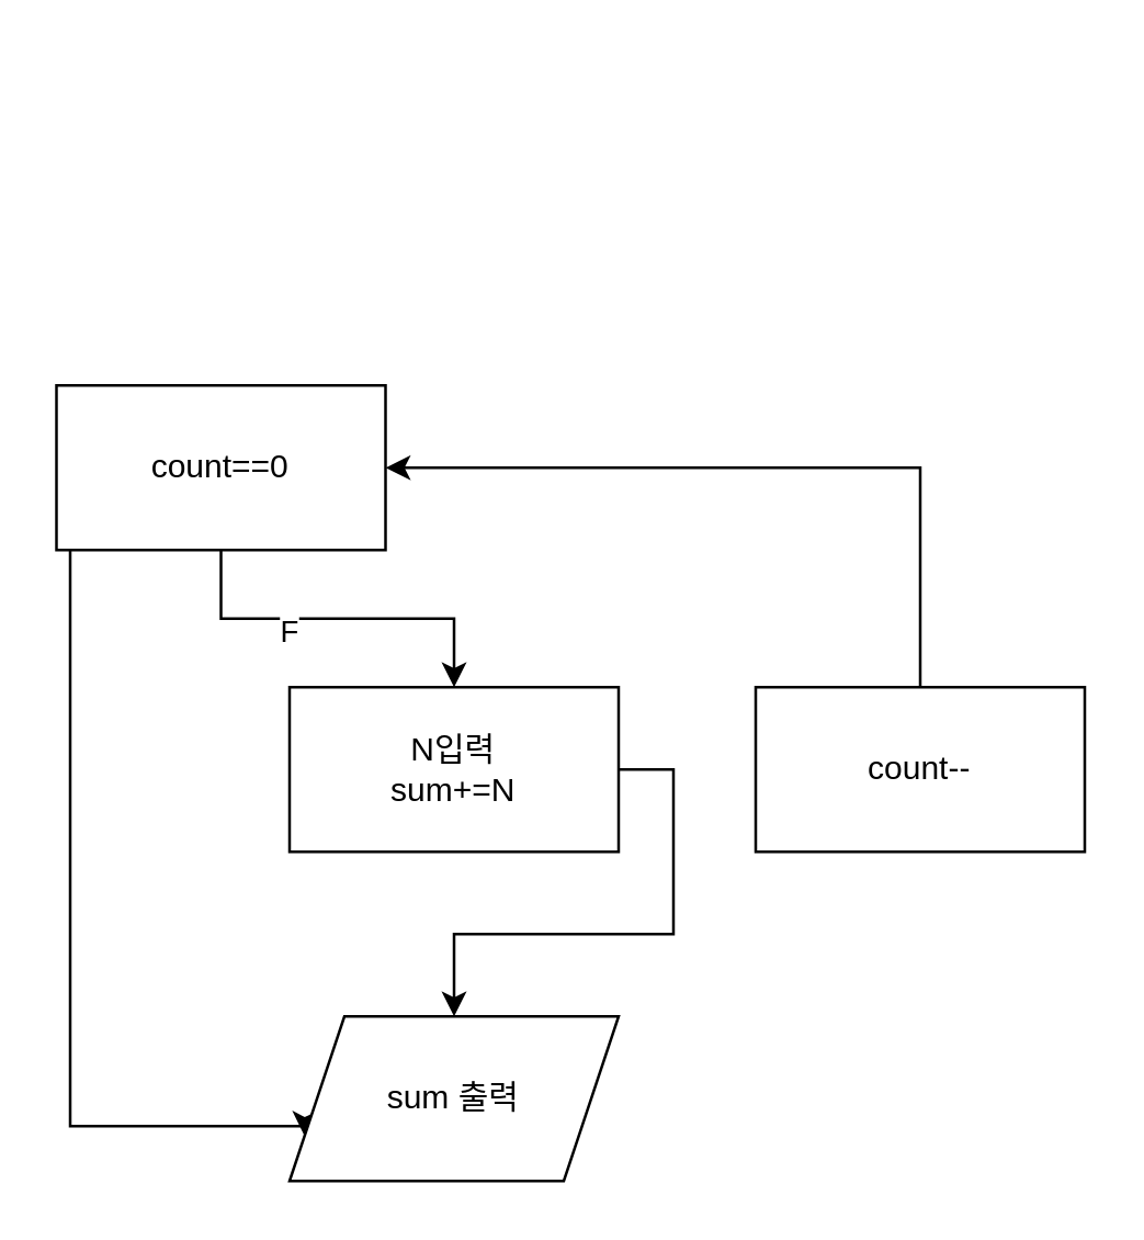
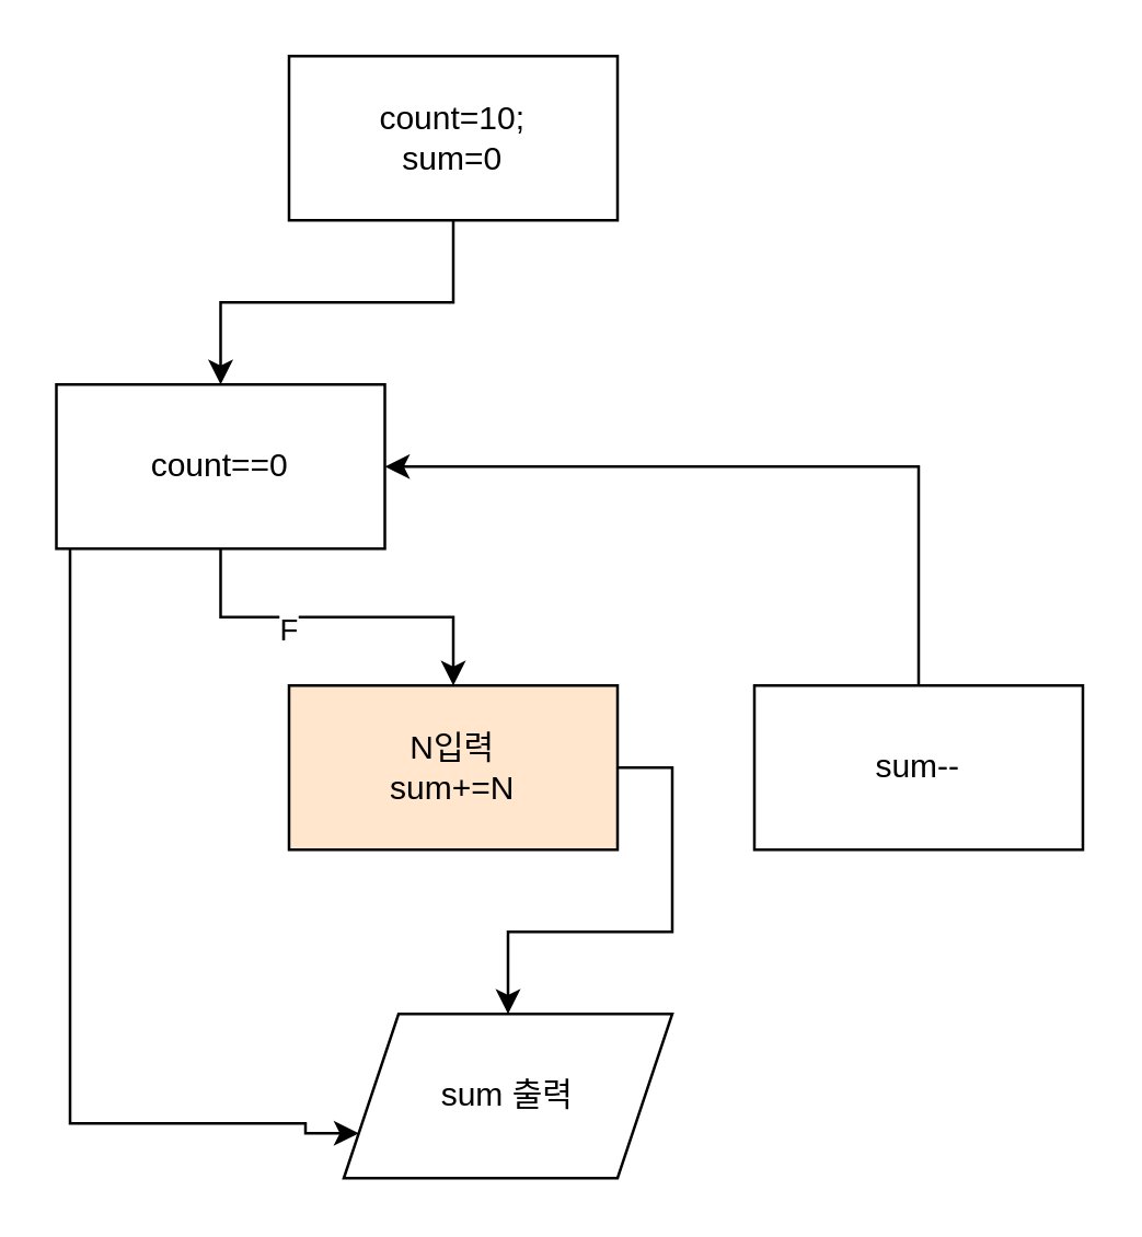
  <mxCell id="0" />
  <mxCell id="1" parent="0" />
+ <mxCell id="2" style="edgeStyle=orthogonalEdgeStyle;rounded=0;orthogonalLoop=1;jettySize=auto;html=1;exitX=0.5;exitY=1;exitDx=0;exitDy=0;entryX=0.5;entryY=0;entryDx=0;entryDy=0;" edge="1" parent="1" source="3" target="8"><mxGeometry relative="1" as="geometry" /></mxCell>
+ <mxCell id="3" value="count=10;&lt;div&gt;sum=0&lt;/div&gt;" style="rounded=0;whiteSpace=wrap;html=1;" vertex="1" parent="1"><mxGeometry x="105" y="20" width="120" height="60" as="geometry" /></mxCell>
  <mxCell id="4" style="edgeStyle=orthogonalEdgeStyle;rounded=0;orthogonalLoop=1;jettySize=auto;html=1;exitX=0.5;exitY=1;exitDx=0;exitDy=0;entryX=0.5;entryY=0;entryDx=0;entryDy=0;" edge="1" parent="1" source="8" target="10"><mxGeometry relative="1" as="geometry" /></mxCell>
  <mxCell id="5" value="F" style="edgeLabel;html=1;align=center;verticalAlign=middle;resizable=0;points=[];" vertex="1" connectable="0" parent="4"><mxGeometry x="-0.28" y="-4" relative="1" as="geometry"><mxPoint as="offset" /></mxGeometry></mxCell>
  <mxCell id="6" style="edgeStyle=orthogonalEdgeStyle;rounded=0;orthogonalLoop=1;jettySize=auto;html=1;exitX=0;exitY=0.5;exitDx=0;exitDy=0;entryX=0;entryY=0.75;entryDx=0;entryDy=0;" edge="1" parent="1" source="8" target="13"><mxGeometry relative="1" as="geometry"><Array as="points"><mxPoint x="25" y="170" /><mxPoint x="25" y="410" /><mxPoint x="111" y="410" /></Array></mxGeometry></mxCell>
  <mxCell id="7" value="T" style="edgeLabel;html=1;align=center;verticalAlign=middle;resizable=0;points=[];" vertex="1" connectable="0" parent="6"><mxGeometry x="-0.892" y="-2" relative="1" as="geometry"><mxPoint as="offset" /></mxGeometry></mxCell>
  <mxCell id="8" value="count==0" style="rounded=0;whiteSpace=wrap;html=1;" vertex="1" parent="1"><mxGeometry x="20" y="140" width="120" height="60" as="geometry" /></mxCell>
  <mxCell id="9" style="edgeStyle=orthogonalEdgeStyle;rounded=0;orthogonalLoop=1;jettySize=auto;html=1;exitX=1;exitY=0.5;exitDx=0;exitDy=0;" edge="1" parent="1" source="10" target="13"><mxGeometry relative="1" as="geometry" /></mxCell>
- <mxCell id="10" value="N입력&lt;div&gt;sum+=N&lt;/div&gt;" style="rounded=0;whiteSpace=wrap;html=1;" vertex="1" parent="1"><mxGeometry x="105" y="250" width="120" height="60" as="geometry" /></mxCell>
+ <mxCell id="10" value="N입력&lt;div&gt;sum+=N&lt;/div&gt;" style="rounded=0;whiteSpace=wrap;html=1;fillColor=#ffe6cc;" vertex="1" parent="1"><mxGeometry x="105" y="250" width="120" height="60" as="geometry" /></mxCell>
  <mxCell id="11" style="edgeStyle=orthogonalEdgeStyle;rounded=0;orthogonalLoop=1;jettySize=auto;html=1;exitX=0.5;exitY=0;exitDx=0;exitDy=0;entryX=1;entryY=0.5;entryDx=0;entryDy=0;" edge="1" parent="1" source="12" target="8"><mxGeometry relative="1" as="geometry" /></mxCell>
- <mxCell id="12" value="count--" style="rounded=0;whiteSpace=wrap;html=1;" vertex="1" parent="1"><mxGeometry x="275" y="250" width="120" height="60" as="geometry" /></mxCell>
- <mxCell id="13" value="sum 출력" style="shape=parallelogram;perimeter=parallelogramPerimeter;whiteSpace=wrap;html=1;fixedSize=1;" vertex="1" parent="1"><mxGeometry x="105" y="370" width="120" height="60" as="geometry" /></mxCell>
+ <mxCell id="12" value="sum--" style="rounded=0;whiteSpace=wrap;html=1;" vertex="1" parent="1"><mxGeometry x="275" y="250" width="120" height="60" as="geometry" /></mxCell>
+ <mxCell id="13" value="sum 출력" style="shape=parallelogram;perimeter=parallelogramPerimeter;whiteSpace=wrap;html=1;fixedSize=1;" vertex="1" parent="1"><mxGeometry x="125" y="370" width="120" height="60" as="geometry" /></mxCell>
